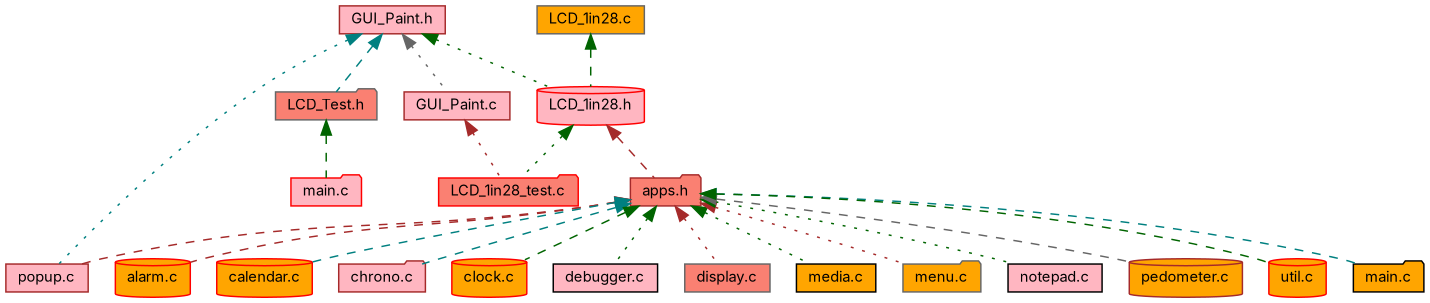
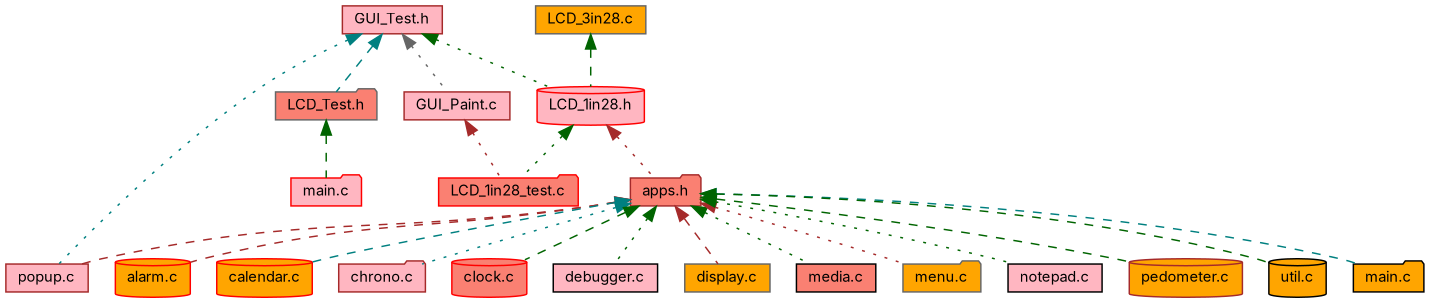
  digraph {
    fontname=Inter
    node [color=red fillcolor=orange fontname=Inter fontsize=10 shape=box style=filled]
    edge [color=darkgreen dir=back fontname=Inter fontsize=10 labelfontname=Helvetica labelfontsize=10 style=dashed]
-   n1 [color=brown fillcolor=lightpink fontcolor=black height=0.2 label="GUI_Paint.h" width=0.4]
+   n1 [color=brown fillcolor=lightpink fontcolor=black height=0.2 label="GUI_Test.h" width=0.4]
    n2 [color=gray40 fillcolor=salmon height=0.2 label="LCD_Test.h" shape=folder width=0.4]
    n3 [color=brown fillcolor=lightpink height=0.2 label="GUI_Paint.c" width=0.4]
    n4 [fillcolor=lightpink height=0.2 label="LCD_1in28.h" shape=cylinder width=0.4]
    n5 [color=brown fillcolor=lightpink height=0.2 label="popup.c" width=0.4]
    n6 [fillcolor=lightpink height=0.2 label="main.c" shape=folder width=0.4]
    n7 [fillcolor=salmon height=0.2 label="LCD_1in28_test.c" shape=folder width=0.4]
    n8 [color=brown fillcolor=salmon height=0.2 label="apps.h" shape=folder width=0.4]
    n9 [color=black height=0.2 label="main.c" shape=folder width=0.4]
    n10 [height=0.2 label="alarm.c" shape=cylinder width=0.4]
    n11 [height=0.2 label="calendar.c" shape=cylinder width=0.4]
    n12 [color=brown fillcolor=lightpink height=0.2 label="chrono.c" shape=folder width=0.4]
-   n13 [height=0.2 label="clock.c" shape=cylinder width=0.4]
+   n13 [fillcolor=salmon height=0.2 label="clock.c" shape=cylinder width=0.4]
    n14 [color=black fillcolor=lightpink height=0.2 label="debugger.c" width=0.4]
-   n15 [color=gray40 fillcolor=salmon height=0.2 label="display.c" width=0.4]
-   n16 [color=black height=0.2 label="media.c" width=0.4]
+   n15 [color=gray40 height=0.2 label="display.c" width=0.4]
+   n16 [color=black fillcolor=salmon height=0.2 label="media.c" width=0.4]
    n17 [color=gray40 height=0.2 label="menu.c" shape=folder width=0.4]
    n18 [color=black fillcolor=lightpink height=0.2 label="notepad.c" width=0.4]
    n19 [color=brown height=0.2 label="pedometer.c" shape=cylinder width=0.4]
-   n20 [height=0.2 label="util.c" shape=cylinder width=0.4]
-   n21 [color=gray40 height=0.2 label="LCD_1in28.c" width=0.4]
+   n20 [color=black height=0.2 label="util.c" shape=cylinder width=0.4]
+   n21 [color=gray40 height=0.2 label="LCD_3in28.c" width=0.4]
    n1 -> n2 [color=teal]
    n1 -> n3 [color=gray40 style=dotted]
    n1 -> n4 [style=dotted]
    n1 -> n5 [color=teal style=dotted]
    n2 -> n6
    n3 -> n7 [color=brown style=dotted]
    n4 -> n7 [style=dotted]
-   n4 -> n8 [color=brown]
+   n4 -> n8 [color=brown style=dotted]
    n8 -> n5 [color=brown]
    n8 -> n9 [color=teal]
    n8 -> n10 [color=brown]
    n8 -> n11 [color=teal]
-   n8 -> n12 [color=teal]
+   n8 -> n12 [color=teal style=dotted]
    n8 -> n13
    n8 -> n14 [style=dotted]
-   n8 -> n15 [color=brown style=dotted]
+   n8 -> n15 [color=brown]
    n8 -> n16 [style=dotted]
    n8 -> n17 [color=brown style=dotted]
    n8 -> n18 [style=dotted]
-   n8 -> n19 [color=gray40]
+   n8 -> n19
    n8 -> n20
    n21 -> n4
  }
